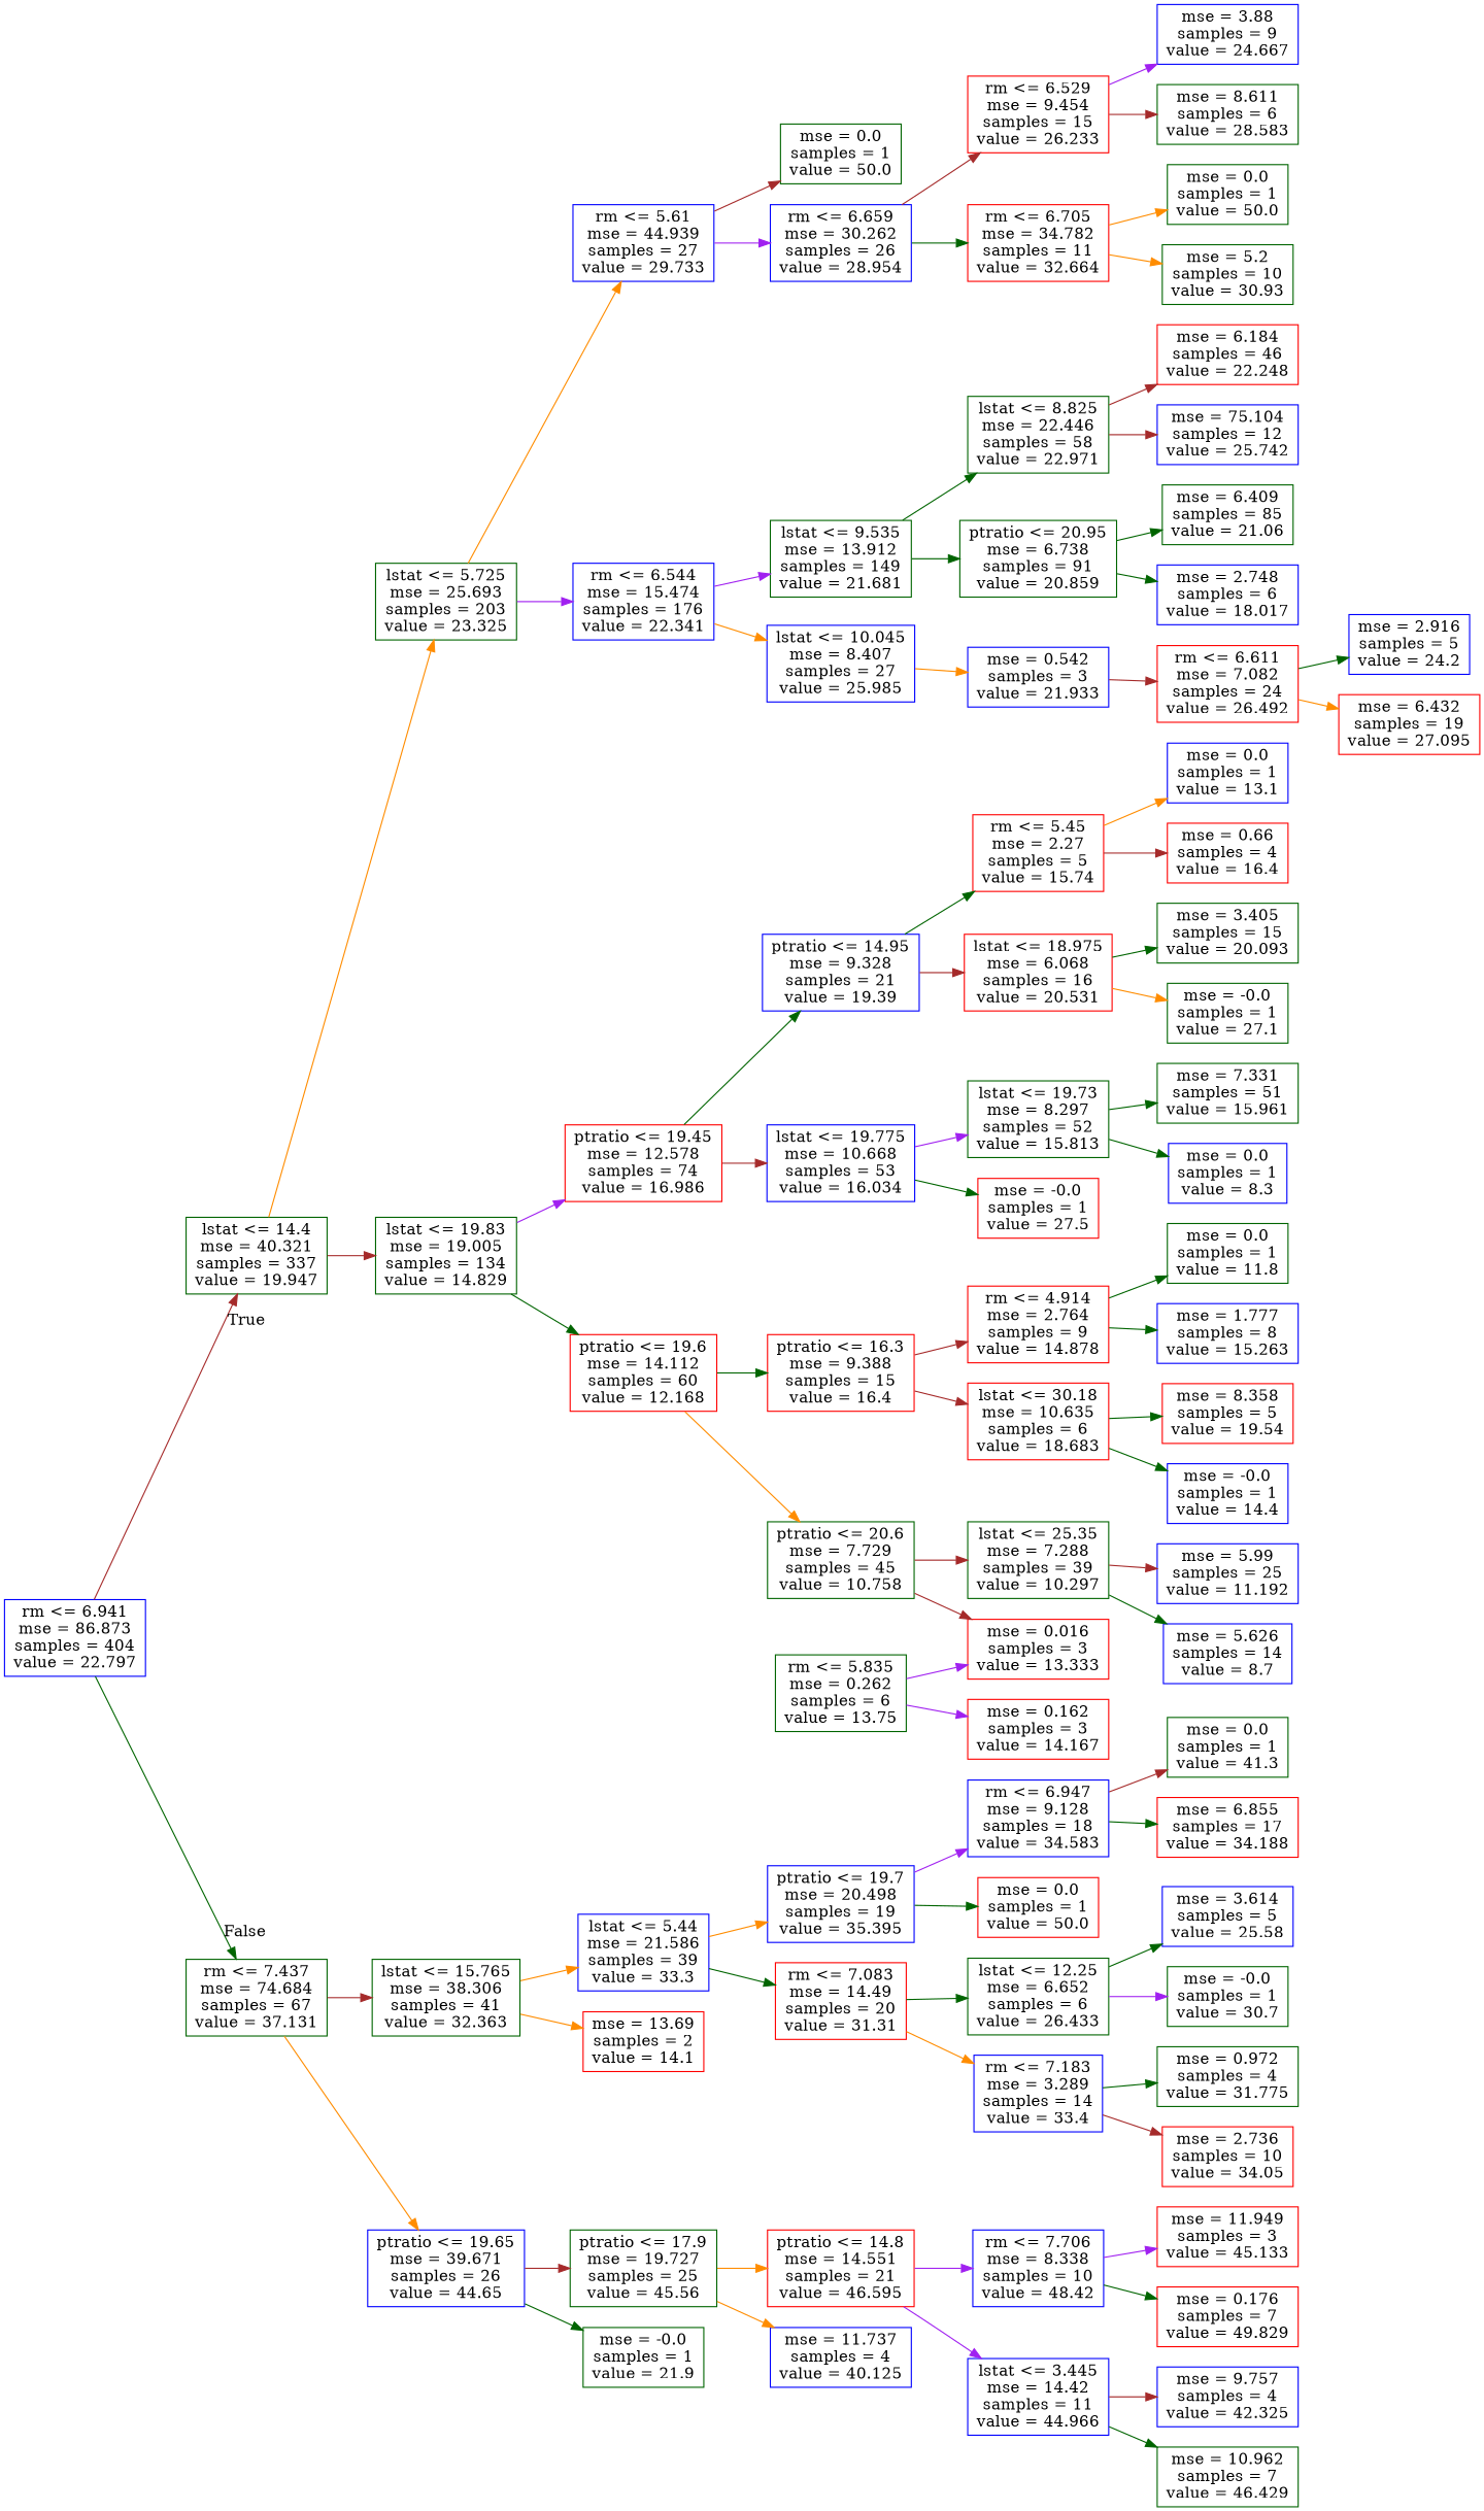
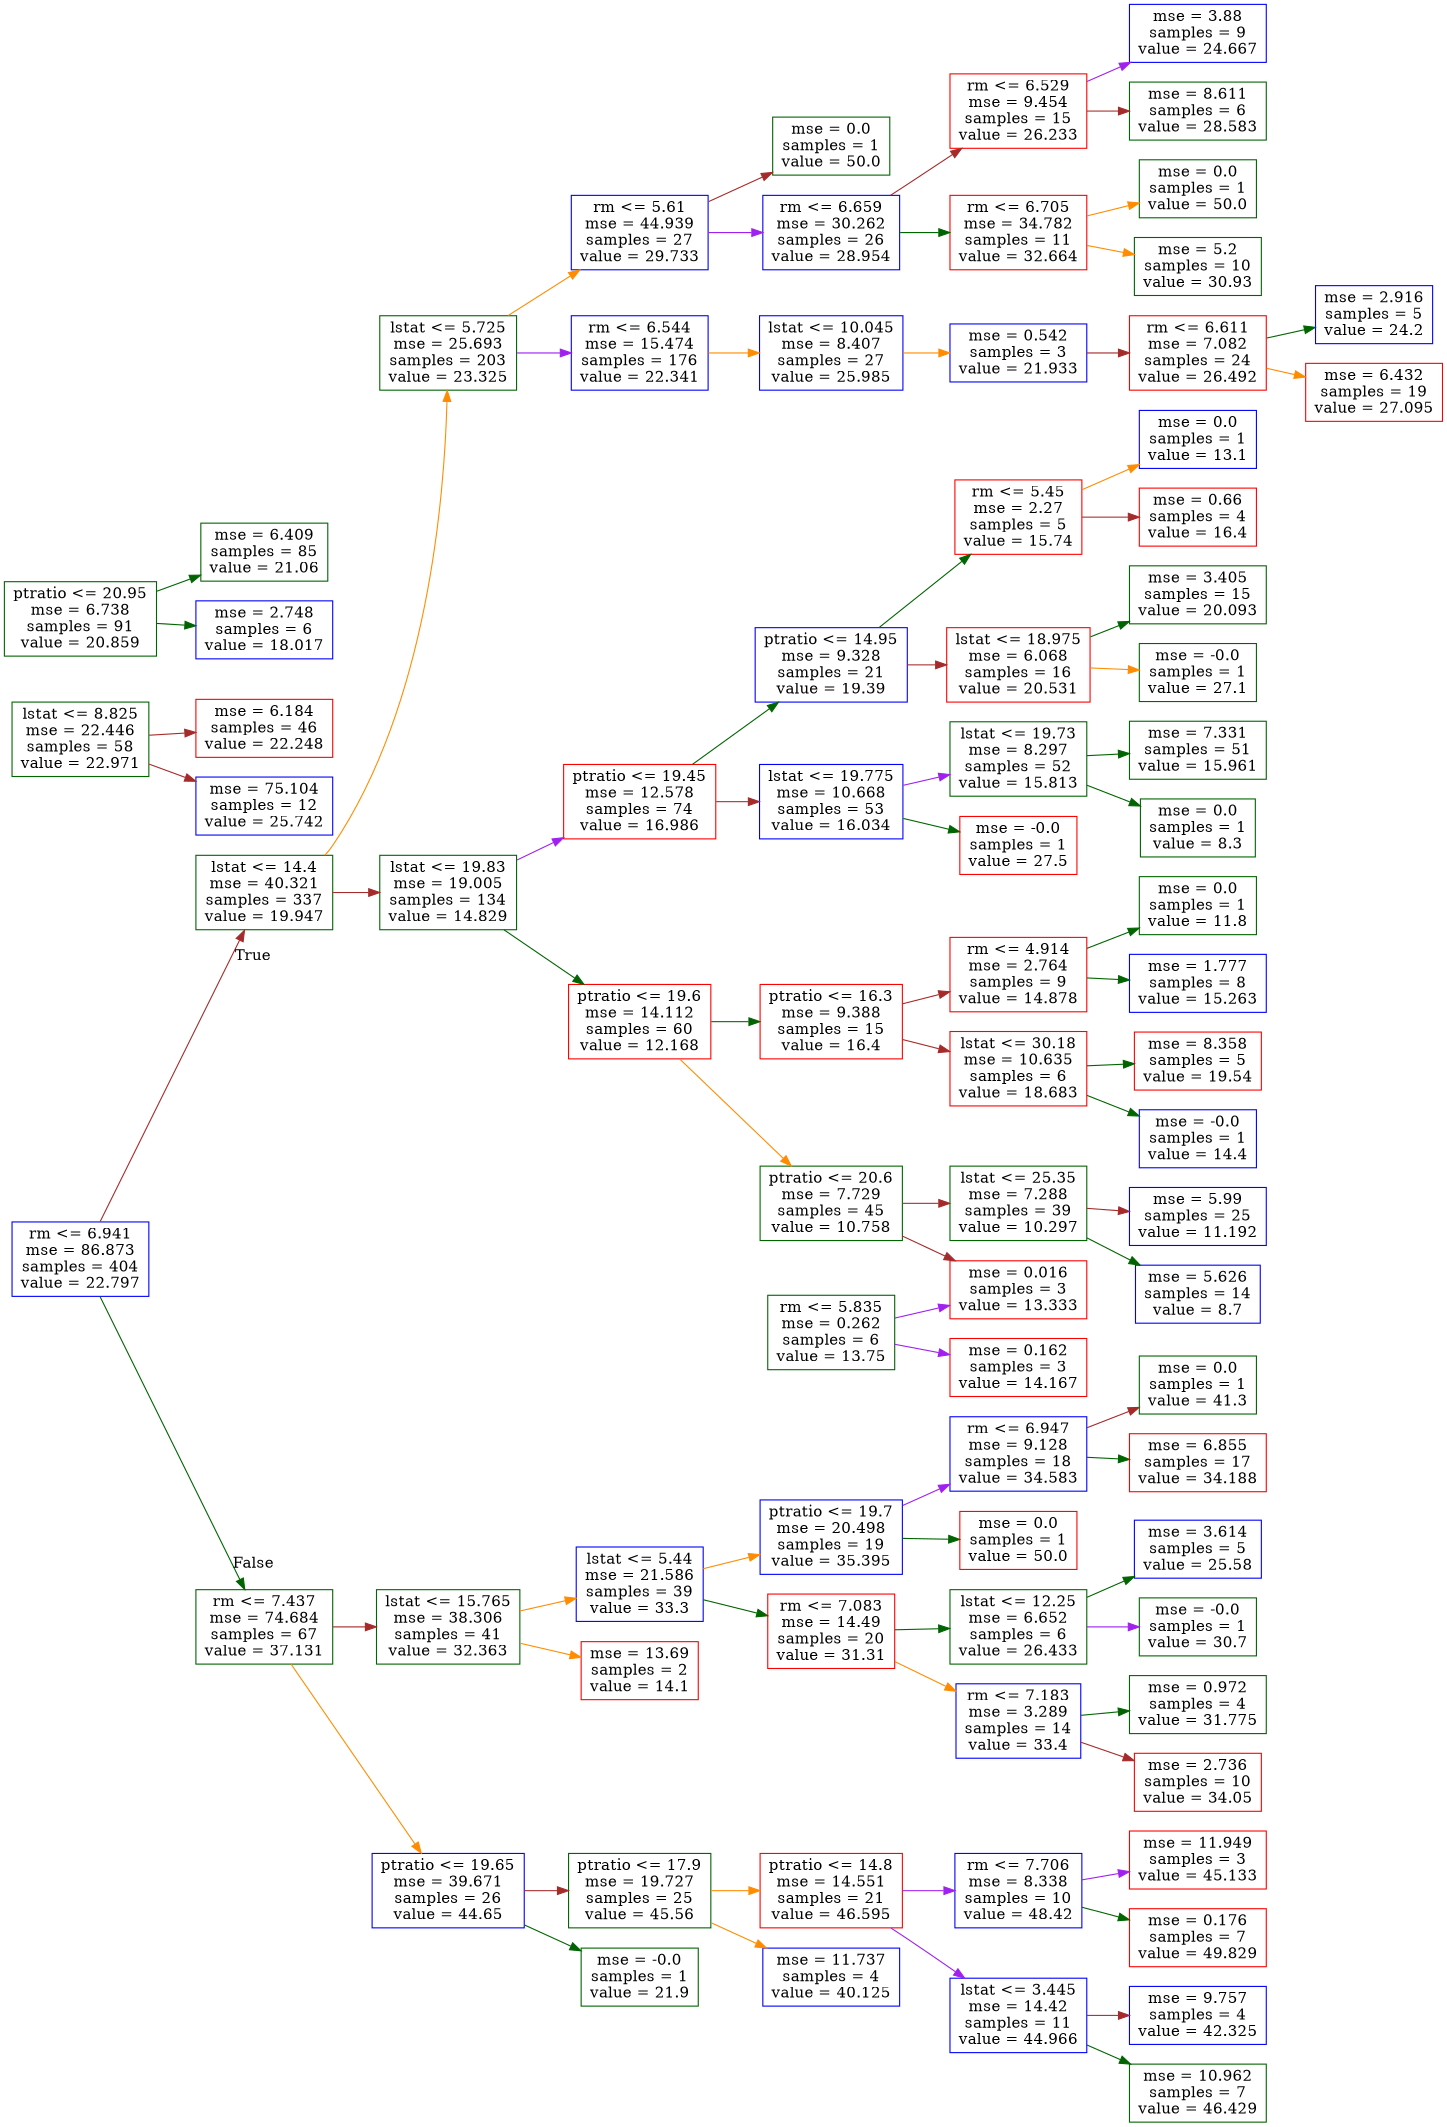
  digraph {
    rankdir=LR
    node [color=darkgreen shape=box]
    edge [color=darkgreen]
    n1 [color=blue label="rm <= 6.941\nmse = 86.873\nsamples = 404\nvalue = 22.797"]
    n2 [label="lstat <= 14.4\nmse = 40.321\nsamples = 337\nvalue = 19.947"]
    n3 [label="rm <= 7.437\nmse = 74.684\nsamples = 67\nvalue = 37.131"]
    n4 [label="lstat <= 5.725\nmse = 25.693\nsamples = 203\nvalue = 23.325"]
    n5 [label="lstat <= 19.83\nmse = 19.005\nsamples = 134\nvalue = 14.829"]
    n6 [label="lstat <= 15.765\nmse = 38.306\nsamples = 41\nvalue = 32.363"]
    n7 [color=blue label="ptratio <= 19.65\nmse = 39.671\nsamples = 26\nvalue = 44.65"]
    n8 [color=blue label="rm <= 5.61\nmse = 44.939\nsamples = 27\nvalue = 29.733"]
    n9 [color=blue label="rm <= 6.544\nmse = 15.474\nsamples = 176\nvalue = 22.341"]
    n10 [color=red label="ptratio <= 19.45\nmse = 12.578\nsamples = 74\nvalue = 16.986"]
    n11 [color=red label="ptratio <= 19.6\nmse = 14.112\nsamples = 60\nvalue = 12.168"]
    n12 [label="mse = 0.0\nsamples = 1\nvalue = 50.0"]
    n13 [color=blue label="rm <= 6.659\nmse = 30.262\nsamples = 26\nvalue = 28.954"]
-   n14 [label="lstat <= 9.535\nmse = 13.912\nsamples = 149\nvalue = 21.681"]
    n15 [color=blue label="lstat <= 10.045\nmse = 8.407\nsamples = 27\nvalue = 25.985"]
    n16 [color=red label="rm <= 6.529\nmse = 9.454\nsamples = 15\nvalue = 26.233"]
    n17 [color=red label="rm <= 6.705\nmse = 34.782\nsamples = 11\nvalue = 32.664"]
    n18 [color=blue label="mse = 3.88\nsamples = 9\nvalue = 24.667"]
    n19 [label="mse = 8.611\nsamples = 6\nvalue = 28.583"]
    n20 [label="mse = 0.0\nsamples = 1\nvalue = 50.0"]
    n21 [label="mse = 5.2\nsamples = 10\nvalue = 30.93"]
    n22 [label="lstat <= 8.825\nmse = 22.446\nsamples = 58\nvalue = 22.971"]
    n23 [label="ptratio <= 20.95\nmse = 6.738\nsamples = 91\nvalue = 20.859"]
    n24 [color=blue label="mse = 0.542\nsamples = 3\nvalue = 21.933"]
    n25 [color=red label="mse = 6.184\nsamples = 46\nvalue = 22.248"]
    n26 [color=blue label="mse = 75.104\nsamples = 12\nvalue = 25.742"]
    n27 [label="mse = 6.409\nsamples = 85\nvalue = 21.06"]
    n28 [color=blue label="mse = 2.748\nsamples = 6\nvalue = 18.017"]
    n29 [color=red label="rm <= 6.611\nmse = 7.082\nsamples = 24\nvalue = 26.492"]
    n30 [color=blue label="mse = 2.916\nsamples = 5\nvalue = 24.2"]
    n31 [color=red label="mse = 6.432\nsamples = 19\nvalue = 27.095"]
    n32 [color=blue label="ptratio <= 14.95\nmse = 9.328\nsamples = 21\nvalue = 19.39"]
    n33 [color=blue label="lstat <= 19.775\nmse = 10.668\nsamples = 53\nvalue = 16.034"]
    n34 [color=red label="ptratio <= 16.3\nmse = 9.388\nsamples = 15\nvalue = 16.4"]
    n35 [label="ptratio <= 20.6\nmse = 7.729\nsamples = 45\nvalue = 10.758"]
    n36 [color=red label="rm <= 5.45\nmse = 2.27\nsamples = 5\nvalue = 15.74"]
    n37 [color=red label="lstat <= 18.975\nmse = 6.068\nsamples = 16\nvalue = 20.531"]
    n38 [label="lstat <= 19.73\nmse = 8.297\nsamples = 52\nvalue = 15.813"]
    n39 [color=red label="mse = -0.0\nsamples = 1\nvalue = 27.5"]
    n40 [color=blue label="mse = 0.0\nsamples = 1\nvalue = 13.1"]
    n41 [color=red label="mse = 0.66\nsamples = 4\nvalue = 16.4"]
    n42 [label="mse = 3.405\nsamples = 15\nvalue = 20.093"]
    n43 [label="mse = -0.0\nsamples = 1\nvalue = 27.1"]
    n44 [label="mse = 7.331\nsamples = 51\nvalue = 15.961"]
-   n45 [color=blue label="mse = 0.0\nsamples = 1\nvalue = 8.3"]
+   n45 [label="mse = 0.0\nsamples = 1\nvalue = 8.3"]
    n46 [color=red label="rm <= 4.914\nmse = 2.764\nsamples = 9\nvalue = 14.878"]
    n47 [color=red label="lstat <= 30.18\nmse = 10.635\nsamples = 6\nvalue = 18.683"]
    n48 [label="lstat <= 25.35\nmse = 7.288\nsamples = 39\nvalue = 10.297"]
    n49 [color=red label="mse = 0.016\nsamples = 3\nvalue = 13.333"]
    n50 [label="mse = 0.0\nsamples = 1\nvalue = 11.8"]
    n51 [color=blue label="mse = 1.777\nsamples = 8\nvalue = 15.263"]
    n52 [color=red label="mse = 8.358\nsamples = 5\nvalue = 19.54"]
    n53 [color=blue label="mse = -0.0\nsamples = 1\nvalue = 14.4"]
    n54 [color=blue label="mse = 5.99\nsamples = 25\nvalue = 11.192"]
    n55 [color=blue label="mse = 5.626\nsamples = 14\nvalue = 8.7"]
    n56 [label="rm <= 5.835\nmse = 0.262\nsamples = 6\nvalue = 13.75"]
    n57 [color=red label="mse = 0.162\nsamples = 3\nvalue = 14.167"]
    n58 [color=blue label="lstat <= 5.44\nmse = 21.586\nsamples = 39\nvalue = 33.3"]
    n59 [color=red label="mse = 13.69\nsamples = 2\nvalue = 14.1"]
    n60 [label="ptratio <= 17.9\nmse = 19.727\nsamples = 25\nvalue = 45.56"]
    n61 [label="mse = -0.0\nsamples = 1\nvalue = 21.9"]
    n62 [color=blue label="ptratio <= 19.7\nmse = 20.498\nsamples = 19\nvalue = 35.395"]
    n63 [color=red label="rm <= 7.083\nmse = 14.49\nsamples = 20\nvalue = 31.31"]
    n64 [color=blue label="rm <= 6.947\nmse = 9.128\nsamples = 18\nvalue = 34.583"]
    n65 [color=red label="mse = 0.0\nsamples = 1\nvalue = 50.0"]
    n66 [label="lstat <= 12.25\nmse = 6.652\nsamples = 6\nvalue = 26.433"]
    n67 [color=blue label="rm <= 7.183\nmse = 3.289\nsamples = 14\nvalue = 33.4"]
    n68 [label="mse = 0.0\nsamples = 1\nvalue = 41.3"]
    n69 [color=red label="mse = 6.855\nsamples = 17\nvalue = 34.188"]
    n70 [color=blue label="mse = 3.614\nsamples = 5\nvalue = 25.58"]
    n71 [label="mse = -0.0\nsamples = 1\nvalue = 30.7"]
    n72 [label="mse = 0.972\nsamples = 4\nvalue = 31.775"]
    n73 [color=red label="mse = 2.736\nsamples = 10\nvalue = 34.05"]
    n74 [color=red label="ptratio <= 14.8\nmse = 14.551\nsamples = 21\nvalue = 46.595"]
    n75 [color=blue label="mse = 11.737\nsamples = 4\nvalue = 40.125"]
    n76 [color=blue label="rm <= 7.706\nmse = 8.338\nsamples = 10\nvalue = 48.42"]
    n77 [color=blue label="lstat <= 3.445\nmse = 14.42\nsamples = 11\nvalue = 44.966"]
    n78 [color=red label="mse = 11.949\nsamples = 3\nvalue = 45.133"]
    n79 [color=red label="mse = 0.176\nsamples = 7\nvalue = 49.829"]
    n80 [color=blue label="mse = 9.757\nsamples = 4\nvalue = 42.325"]
    n81 [label="mse = 10.962\nsamples = 7\nvalue = 46.429"]
    n1 -> n2 [color=brown headlabel=True labelangle=45 labeldistance=2.5]
    n1 -> n3 [headlabel=False labelangle=-45 labeldistance=2.5]
    n2 -> n4 [color=darkorange]
    n2 -> n5 [color=brown]
    n3 -> n6 [color=brown]
    n3 -> n7 [color=darkorange]
    n4 -> n8 [color=darkorange]
    n4 -> n9 [color=purple]
    n5 -> n10 [color=purple]
    n5 -> n11
    n6 -> n58 [color=darkorange]
    n6 -> n59 [color=darkorange]
    n7 -> n60 [color=brown]
    n7 -> n61
    n8 -> n12 [color=brown]
    n8 -> n13 [color=purple]
-   n9 -> n14 [color=purple]
    n9 -> n15 [color=darkorange]
    n10 -> n32
    n10 -> n33 [color=brown]
    n11 -> n34
    n11 -> n35 [color=darkorange]
    n13 -> n16 [color=brown]
    n13 -> n17
-   n14 -> n22
-   n14 -> n23
    n15 -> n24 [color=darkorange]
    n16 -> n18 [color=purple]
    n16 -> n19 [color=brown]
    n17 -> n20 [color=darkorange]
    n17 -> n21 [color=darkorange]
    n22 -> n25 [color=brown]
    n22 -> n26 [color=brown]
    n23 -> n27
    n23 -> n28
    n24 -> n29 [color=brown]
    n29 -> n30
    n29 -> n31 [color=darkorange]
    n32 -> n36
    n32 -> n37 [color=brown]
    n33 -> n38 [color=purple]
    n33 -> n39
    n34 -> n46 [color=brown]
    n34 -> n47 [color=brown]
    n35 -> n48 [color=brown]
    n35 -> n49 [color=brown]
    n36 -> n40 [color=darkorange]
    n36 -> n41 [color=brown]
    n37 -> n42
    n37 -> n43 [color=darkorange]
    n38 -> n44
    n38 -> n45
    n46 -> n50
    n46 -> n51
    n47 -> n52
    n47 -> n53
    n48 -> n54 [color=brown]
    n48 -> n55
    n56 -> n49 [color=purple]
    n56 -> n57 [color=purple]
    n58 -> n62 [color=darkorange]
    n58 -> n63
    n60 -> n74 [color=darkorange]
    n60 -> n75 [color=darkorange]
    n62 -> n64 [color=purple]
    n62 -> n65
    n63 -> n66
    n63 -> n67 [color=darkorange]
    n64 -> n68 [color=brown]
    n64 -> n69
    n66 -> n70
    n66 -> n71 [color=purple]
    n67 -> n72
    n67 -> n73 [color=brown]
    n74 -> n76 [color=purple]
    n74 -> n77 [color=purple]
    n76 -> n78 [color=purple]
    n76 -> n79
    n77 -> n80 [color=brown]
    n77 -> n81
  }
